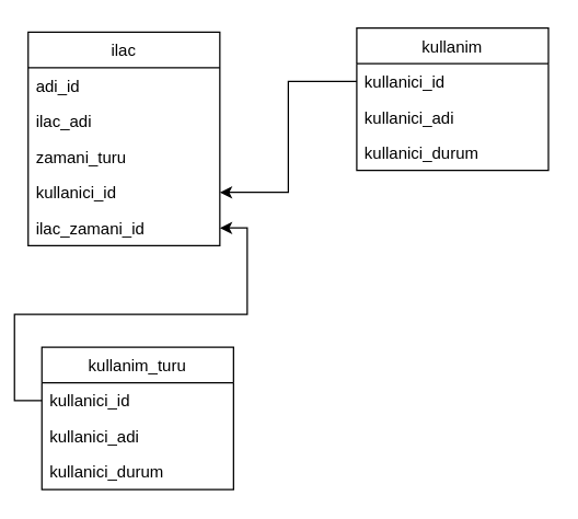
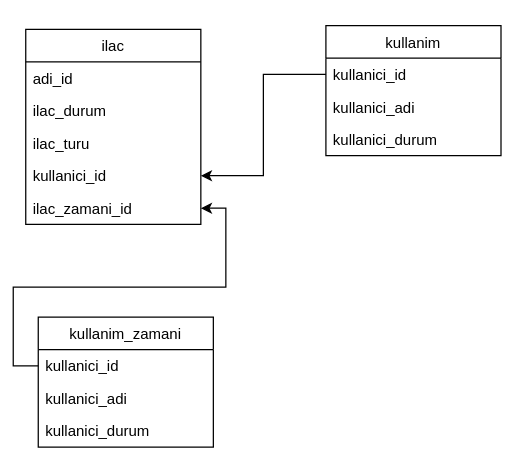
  <mxCell id="0" />
  <mxCell id="1" parent="0" />
  <mxCell id="2" value="ilac" style="swimlane;fontStyle=0;childLayout=stackLayout;horizontal=1;startSize=26;fillColor=none;horizontalStack=0;resizeParent=1;resizeParentMax=0;resizeLast=0;collapsible=1;marginBottom=0;" vertex="1" parent="1"><mxGeometry x="20" y="23" width="140" height="156" as="geometry" /></mxCell>
  <mxCell id="3" value="adi_id" style="text;strokeColor=none;fillColor=none;align=left;verticalAlign=top;spacingLeft=4;spacingRight=4;overflow=hidden;rotatable=0;points=[[0,0.5],[1,0.5]];portConstraint=eastwest;" vertex="1" parent="2"><mxGeometry y="26" width="140" height="26" as="geometry" /></mxCell>
- <mxCell id="4" value="ilac_adi" style="text;strokeColor=none;fillColor=none;align=left;verticalAlign=top;spacingLeft=4;spacingRight=4;overflow=hidden;rotatable=0;points=[[0,0.5],[1,0.5]];portConstraint=eastwest;" vertex="1" parent="2"><mxGeometry y="52" width="140" height="26" as="geometry" /></mxCell>
- <mxCell id="5" value="zamani_turu" style="text;strokeColor=none;fillColor=none;align=left;verticalAlign=top;spacingLeft=4;spacingRight=4;overflow=hidden;rotatable=0;points=[[0,0.5],[1,0.5]];portConstraint=eastwest;" vertex="1" parent="2"><mxGeometry y="78" width="140" height="26" as="geometry" /></mxCell>
+ <mxCell id="4" value="ilac_durum" style="text;strokeColor=none;fillColor=none;align=left;verticalAlign=top;spacingLeft=4;spacingRight=4;overflow=hidden;rotatable=0;points=[[0,0.5],[1,0.5]];portConstraint=eastwest;" vertex="1" parent="2"><mxGeometry y="52" width="140" height="26" as="geometry" /></mxCell>
+ <mxCell id="5" value="ilac_turu" style="text;strokeColor=none;fillColor=none;align=left;verticalAlign=top;spacingLeft=4;spacingRight=4;overflow=hidden;rotatable=0;points=[[0,0.5],[1,0.5]];portConstraint=eastwest;" vertex="1" parent="2"><mxGeometry y="78" width="140" height="26" as="geometry" /></mxCell>
  <mxCell id="6" value="kullanici_id" style="text;strokeColor=none;fillColor=none;align=left;verticalAlign=top;spacingLeft=4;spacingRight=4;overflow=hidden;rotatable=0;points=[[0,0.5],[1,0.5]];portConstraint=eastwest;" vertex="1" parent="2"><mxGeometry y="104" width="140" height="26" as="geometry" /></mxCell>
  <mxCell id="7" value="ilac_zamani_id" style="text;strokeColor=none;fillColor=none;align=left;verticalAlign=top;spacingLeft=4;spacingRight=4;overflow=hidden;rotatable=0;points=[[0,0.5],[1,0.5]];portConstraint=eastwest;" vertex="1" parent="2"><mxGeometry y="130" width="140" height="26" as="geometry" /></mxCell>
  <mxCell id="8" value="kullanim" style="swimlane;fontStyle=0;childLayout=stackLayout;horizontal=1;startSize=26;fillColor=none;horizontalStack=0;resizeParent=1;resizeParentMax=0;resizeLast=0;collapsible=1;marginBottom=0;" vertex="1" parent="1"><mxGeometry x="260" y="20" width="140" height="104" as="geometry" /></mxCell>
  <mxCell id="9" value="kullanici_id" style="text;strokeColor=none;fillColor=none;align=left;verticalAlign=top;spacingLeft=4;spacingRight=4;overflow=hidden;rotatable=0;points=[[0,0.5],[1,0.5]];portConstraint=eastwest;" vertex="1" parent="8"><mxGeometry y="26" width="140" height="26" as="geometry" /></mxCell>
  <mxCell id="10" value="kullanici_adi" style="text;strokeColor=none;fillColor=none;align=left;verticalAlign=top;spacingLeft=4;spacingRight=4;overflow=hidden;rotatable=0;points=[[0,0.5],[1,0.5]];portConstraint=eastwest;" vertex="1" parent="8"><mxGeometry y="52" width="140" height="26" as="geometry" /></mxCell>
  <mxCell id="11" value="kullanici_durum&#10;" style="text;strokeColor=none;fillColor=none;align=left;verticalAlign=top;spacingLeft=4;spacingRight=4;overflow=hidden;rotatable=0;points=[[0,0.5],[1,0.5]];portConstraint=eastwest;" vertex="1" parent="8"><mxGeometry y="78" width="140" height="26" as="geometry" /></mxCell>
  <mxCell id="12" style="edgeStyle=orthogonalEdgeStyle;rounded=0;orthogonalLoop=1;jettySize=auto;html=1;exitX=0;exitY=0.5;exitDx=0;exitDy=0;entryX=1;entryY=0.5;entryDx=0;entryDy=0;" edge="1" parent="1" source="9" target="6"><mxGeometry relative="1" as="geometry" /></mxCell>
- <mxCell id="13" value="kullanim_turu" style="swimlane;fontStyle=0;childLayout=stackLayout;horizontal=1;startSize=26;fillColor=none;horizontalStack=0;resizeParent=1;resizeParentMax=0;resizeLast=0;collapsible=1;marginBottom=0;" vertex="1" parent="1"><mxGeometry x="30" y="253" width="140" height="104" as="geometry" /></mxCell>
+ <mxCell id="13" value="kullanim_zamani" style="swimlane;fontStyle=0;childLayout=stackLayout;horizontal=1;startSize=26;fillColor=none;horizontalStack=0;resizeParent=1;resizeParentMax=0;resizeLast=0;collapsible=1;marginBottom=0;" vertex="1" parent="1"><mxGeometry x="30" y="253" width="140" height="104" as="geometry" /></mxCell>
  <mxCell id="14" value="kullanici_id" style="text;strokeColor=none;fillColor=none;align=left;verticalAlign=top;spacingLeft=4;spacingRight=4;overflow=hidden;rotatable=0;points=[[0,0.5],[1,0.5]];portConstraint=eastwest;" vertex="1" parent="13"><mxGeometry y="26" width="140" height="26" as="geometry" /></mxCell>
  <mxCell id="15" value="kullanici_adi" style="text;strokeColor=none;fillColor=none;align=left;verticalAlign=top;spacingLeft=4;spacingRight=4;overflow=hidden;rotatable=0;points=[[0,0.5],[1,0.5]];portConstraint=eastwest;" vertex="1" parent="13"><mxGeometry y="52" width="140" height="26" as="geometry" /></mxCell>
  <mxCell id="16" value="kullanici_durum&#10;" style="text;strokeColor=none;fillColor=none;align=left;verticalAlign=top;spacingLeft=4;spacingRight=4;overflow=hidden;rotatable=0;points=[[0,0.5],[1,0.5]];portConstraint=eastwest;" vertex="1" parent="13"><mxGeometry y="78" width="140" height="26" as="geometry" /></mxCell>
  <mxCell id="17" style="edgeStyle=orthogonalEdgeStyle;rounded=0;orthogonalLoop=1;jettySize=auto;html=1;entryX=1;entryY=0.5;entryDx=0;entryDy=0;" edge="1" parent="1" source="14" target="7"><mxGeometry relative="1" as="geometry" /></mxCell>
